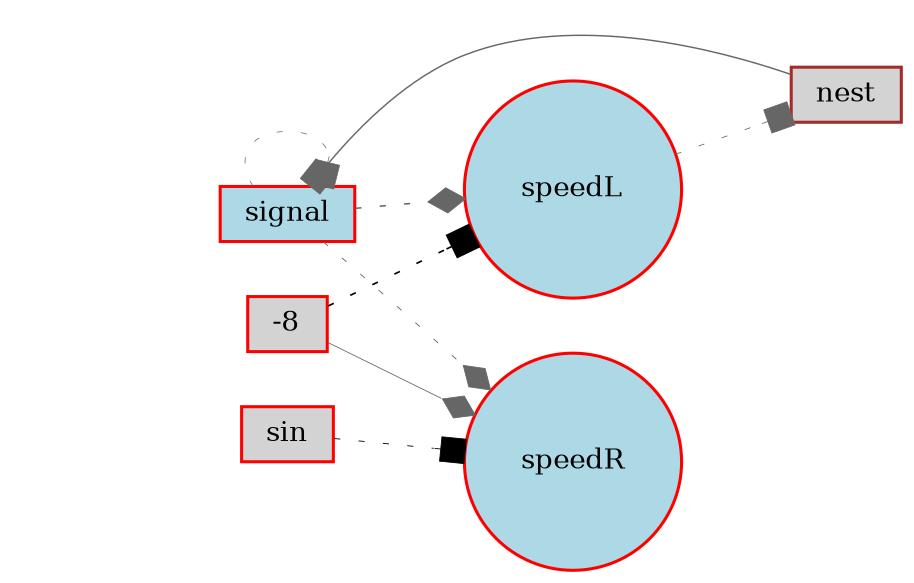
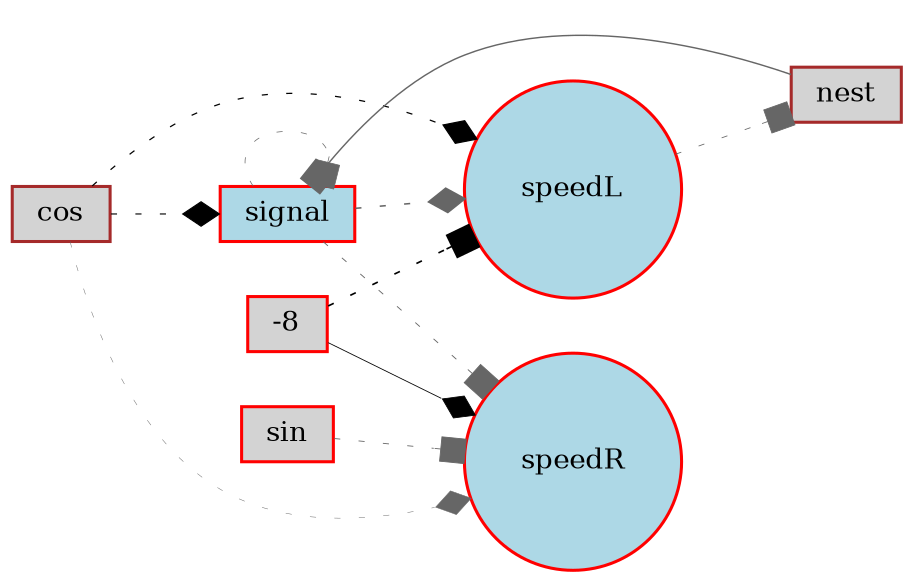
  digraph {
    rankdir=LR
    node [color=red fillcolor=lightgray fontsize=9 shape=box style=filled]
    edge [arrowhead=box color=gray40 style=dotted]
+   cos [color=brown height=0.2 width=0.2]
    signal [fillcolor=lightblue height=0.2 width=0.2]
    speedL [fillcolor=lightblue height=0.2 shape=circle width=0.2]
    speedR [fillcolor=lightblue height=0.2 shape=circle width=0.2]
    nest [color=brown height=0.2 width=0.2]
    sin [height=0.2 width=0.2]
    n7 [height=0.2 label=-8 width=0.2]
+   cos -> signal [arrowhead=diamond color=black penwidth=0.3737716947457931]
+   cos -> speedL [arrowhead=diamond color=black penwidth=0.40673941830383287]
+   cos -> speedR [arrowhead=diamond penwidth=0.15524680075382008]
    signal -> signal [penwidth=0.23800871978062163]
    signal -> speedL [arrowhead=diamond penwidth=0.5089882487930889]
-   signal -> speedR [arrowhead=diamond penwidth=0.29671254525915225]
+   signal -> speedR [penwidth=0.29671254525915225]
    speedL -> nest [penwidth=0.26972522609354743]
    nest -> signal [penwidth=0.4708703909831091 style=solid]
-   sin -> speedR [color=black penwidth=0.28480563889997923]
+   sin -> speedR [penwidth=0.28480563889997923]
    n7 -> speedL [color=black penwidth=0.547651554259934]
-   n7 -> speedR [arrowhead=diamond penwidth=0.27079962542505 style=solid]
+   n7 -> speedR [arrowhead=diamond color=black penwidth=0.27079962542505 style=solid]
  }
